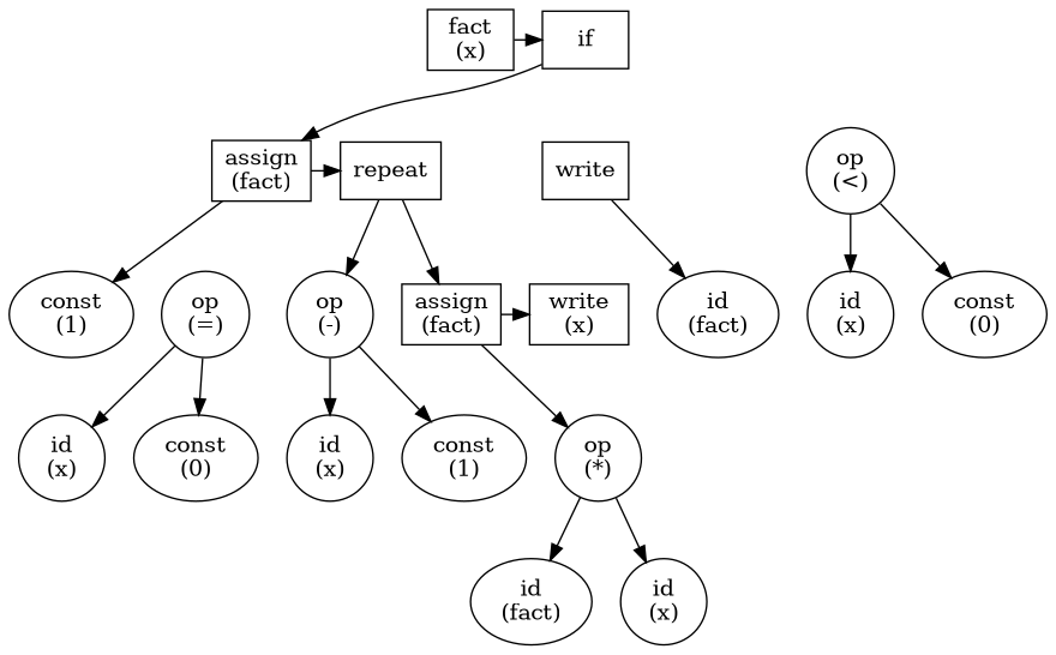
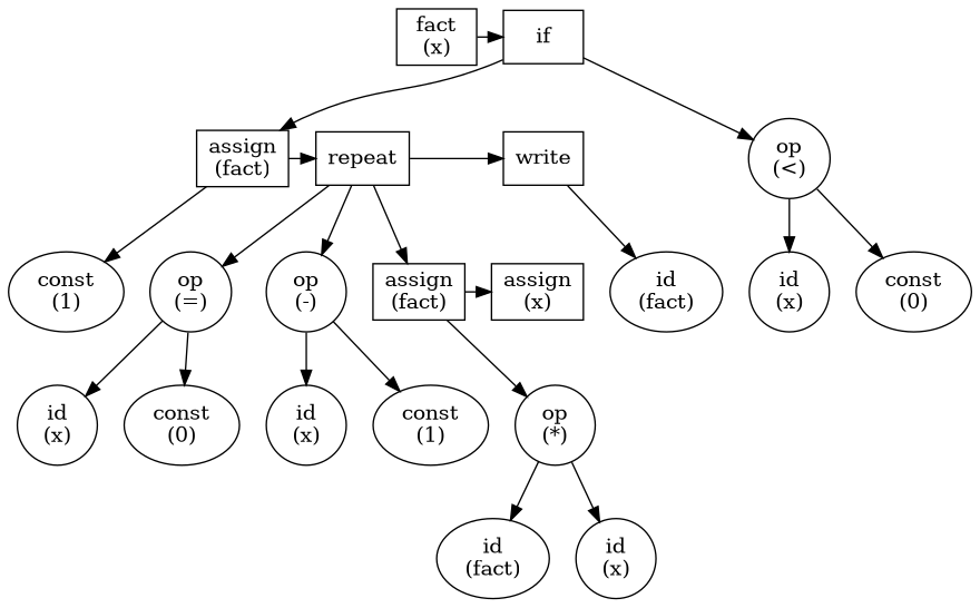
  digraph {
    rank=source
    node [shape=ellipse]
    n1 [height=0.5 label="repeat\n" shape=rect width=0.75]
    n2 [height=0.52778 label="assign\n(fact)" shape=rect width=0.75]
    n3 [height=0.5 label="write\n" shape=rect width=0.75]
    n4 [height=0.52778 label="fact\n(x)" shape=rect width=0.75]
    n5 [height=0.5 label="if\n" shape=rect width=0.75]
    n6 [height=0.52778 label="assign\n(fact)" shape=rect width=0.75]
-   n7 [height=0.52778 label="write\n(x)" shape=rect width=0.75]
+   n7 [height=0.52778 label="assign\n(x)" shape=rect width=0.75]
    n8 [height=0.74639 label="op\n(=)" width=0.75]
    n9 [height=0.74639 label="op\n(-)" width=0.75]
    n10 [height=0.74639 label="const\n(1)" width=0.92317]
    n11 [height=0.74639 label="id\n(fact)" width=0.92317]
    n12 [height=0.74639 label="op\n(<)" width=0.75]
    n13 [height=0.74639 label="op\n(*)" width=0.75]
    n14 [height=0.74639 label="id\n(x)" width=0.75]
    n15 [height=0.74639 label="const\n(0)" width=0.92317]
    n16 [height=0.74639 label="id\n(x)" width=0.75]
    n17 [height=0.74639 label="const\n(0)" width=0.92317]
    n18 [height=0.74639 label="id\n(fact)" width=0.92317]
    n19 [height=0.74639 label="id\n(x)" width=0.75]
    n20 [height=0.74639 label="id\n(x)" width=0.75]
    n21 [height=0.74639 label="const\n(1)" width=0.92317]
    subgraph sub_1 {
      rank=same
      n1
      n2
    }
    subgraph sub_2 {
      rank=same
      n1
      n3
    }
    subgraph sub_3 {
      rank=same
      n4
      n5
    }
    subgraph sub_4 {
      rank=same
      n6
      n7
    }
+   n1 -> n3
    n1 -> n6
+   n1 -> n8
    n1 -> n9
    n2 -> n1
    n2 -> n10
    n3 -> n11
    n4 -> n5
    n5 -> n2
+   n5 -> n12
    n6 -> n7
    n6 -> n13
    n8 -> n16
    n8 -> n17
    n9 -> n20
    n9 -> n21
    n12 -> n14
    n12 -> n15
    n13 -> n18
    n13 -> n19
  }
